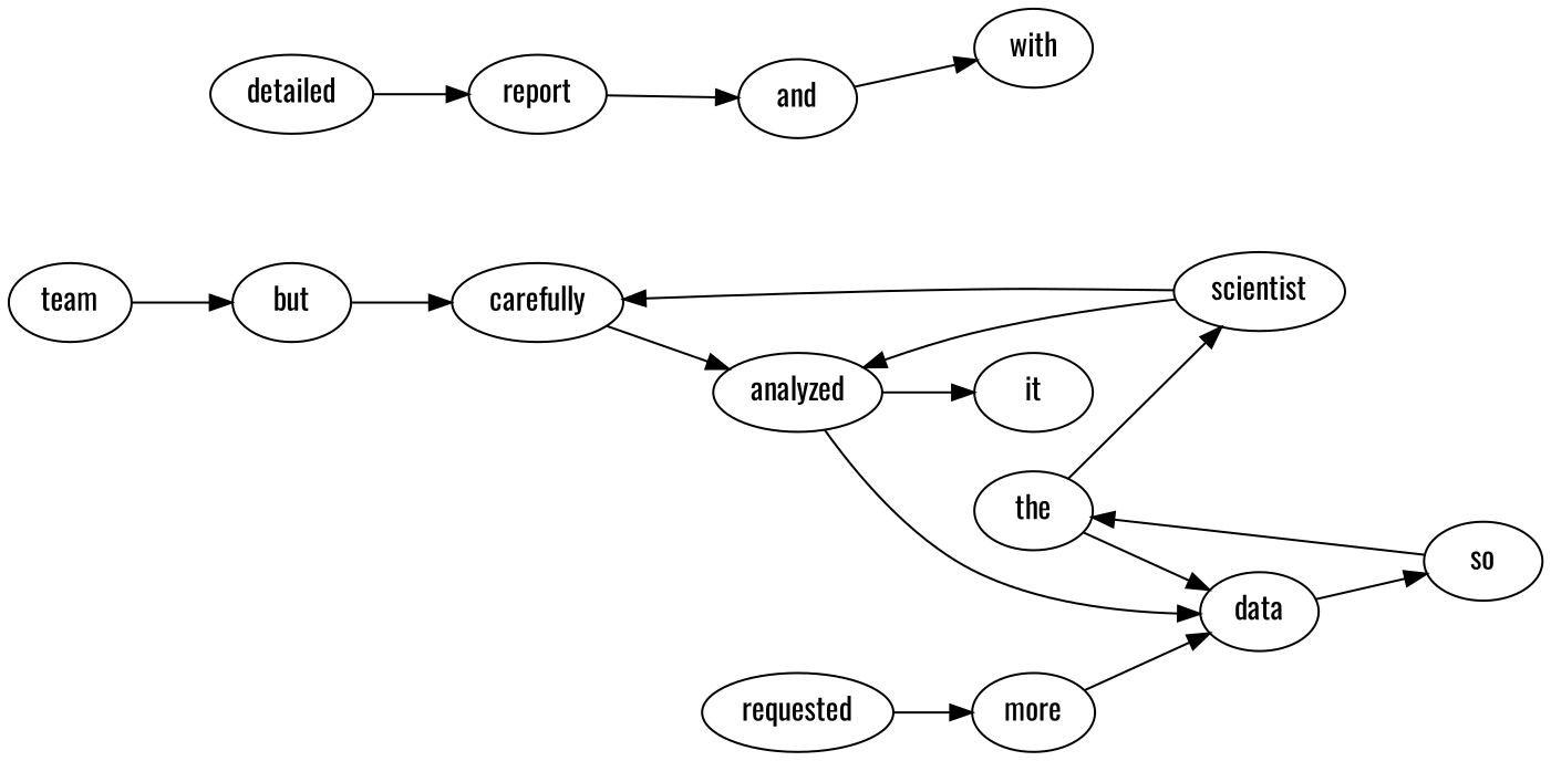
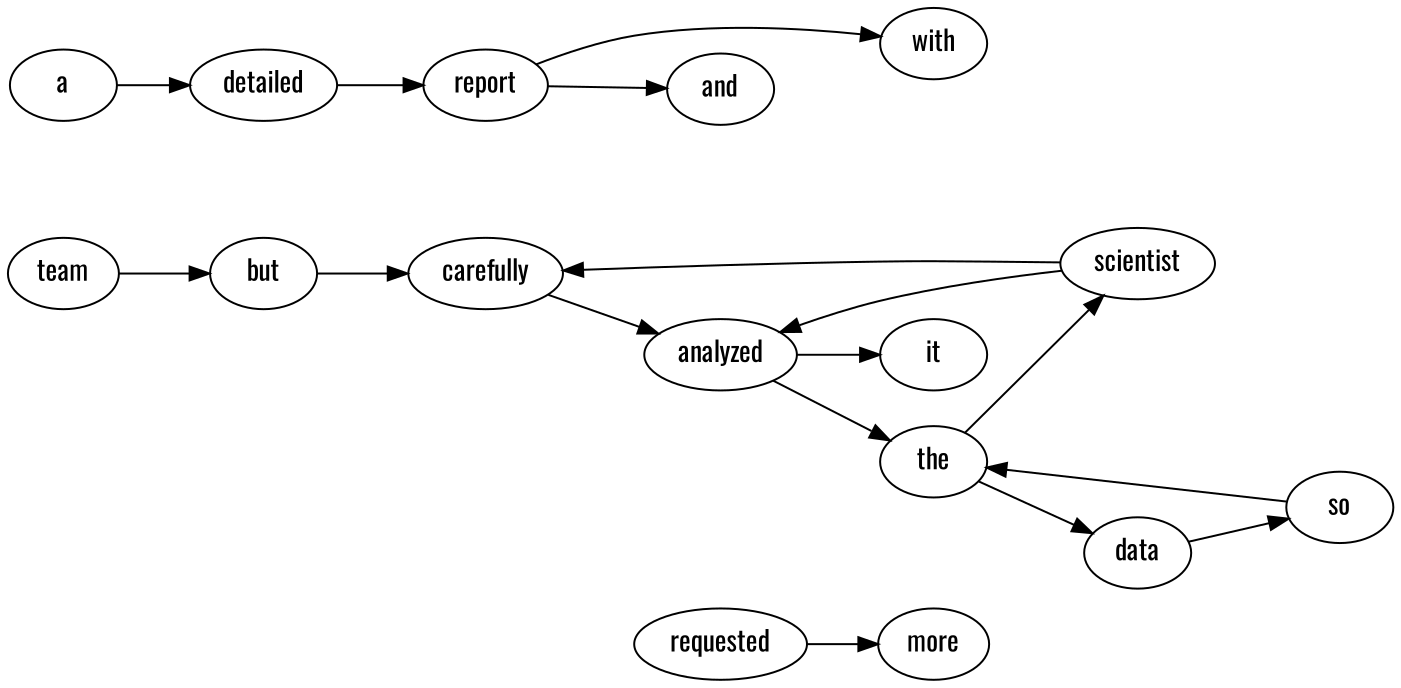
  strict digraph {
    fontname=Oswald
    rankdir=LR
    node [fontname=Oswald]
    edge [fontname=Oswald]
    but
    carefully
    the
    data
    scientist
+   a
    detailed
    report
    so
    analyzed
    it
    more
    team
    requested
    with
    and
    but -> carefully
    carefully -> analyzed
    the -> data
    the -> scientist
    data -> so
    scientist -> carefully
    scientist -> analyzed
+   a -> detailed
    detailed -> report
-   and -> with
+   report -> with
    report -> and
    so -> the
-   analyzed -> data
+   analyzed -> the
    analyzed -> it
-   more -> data
    team -> but
    requested -> more
  }
